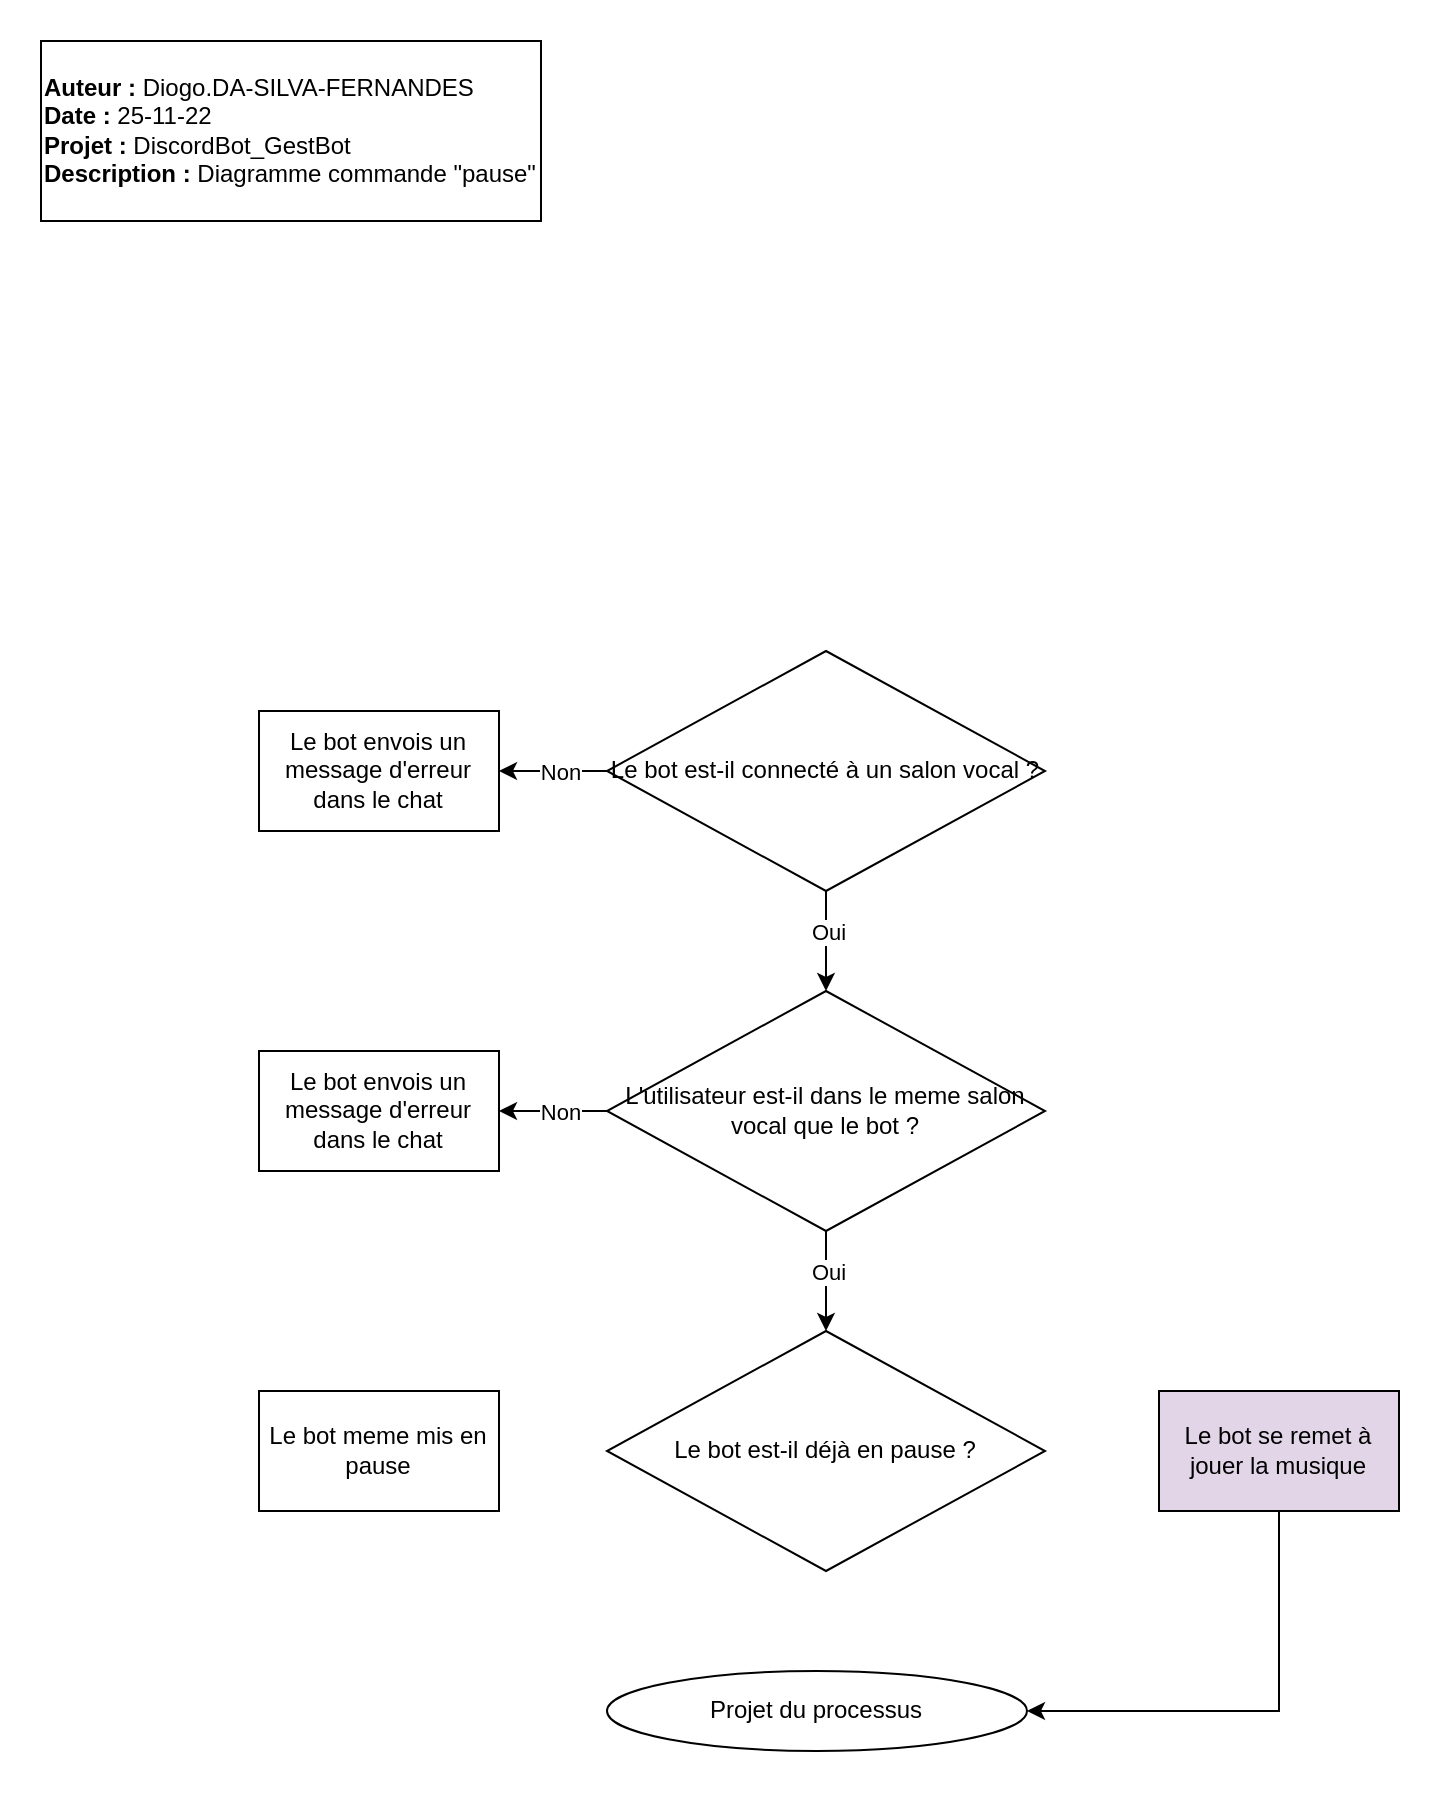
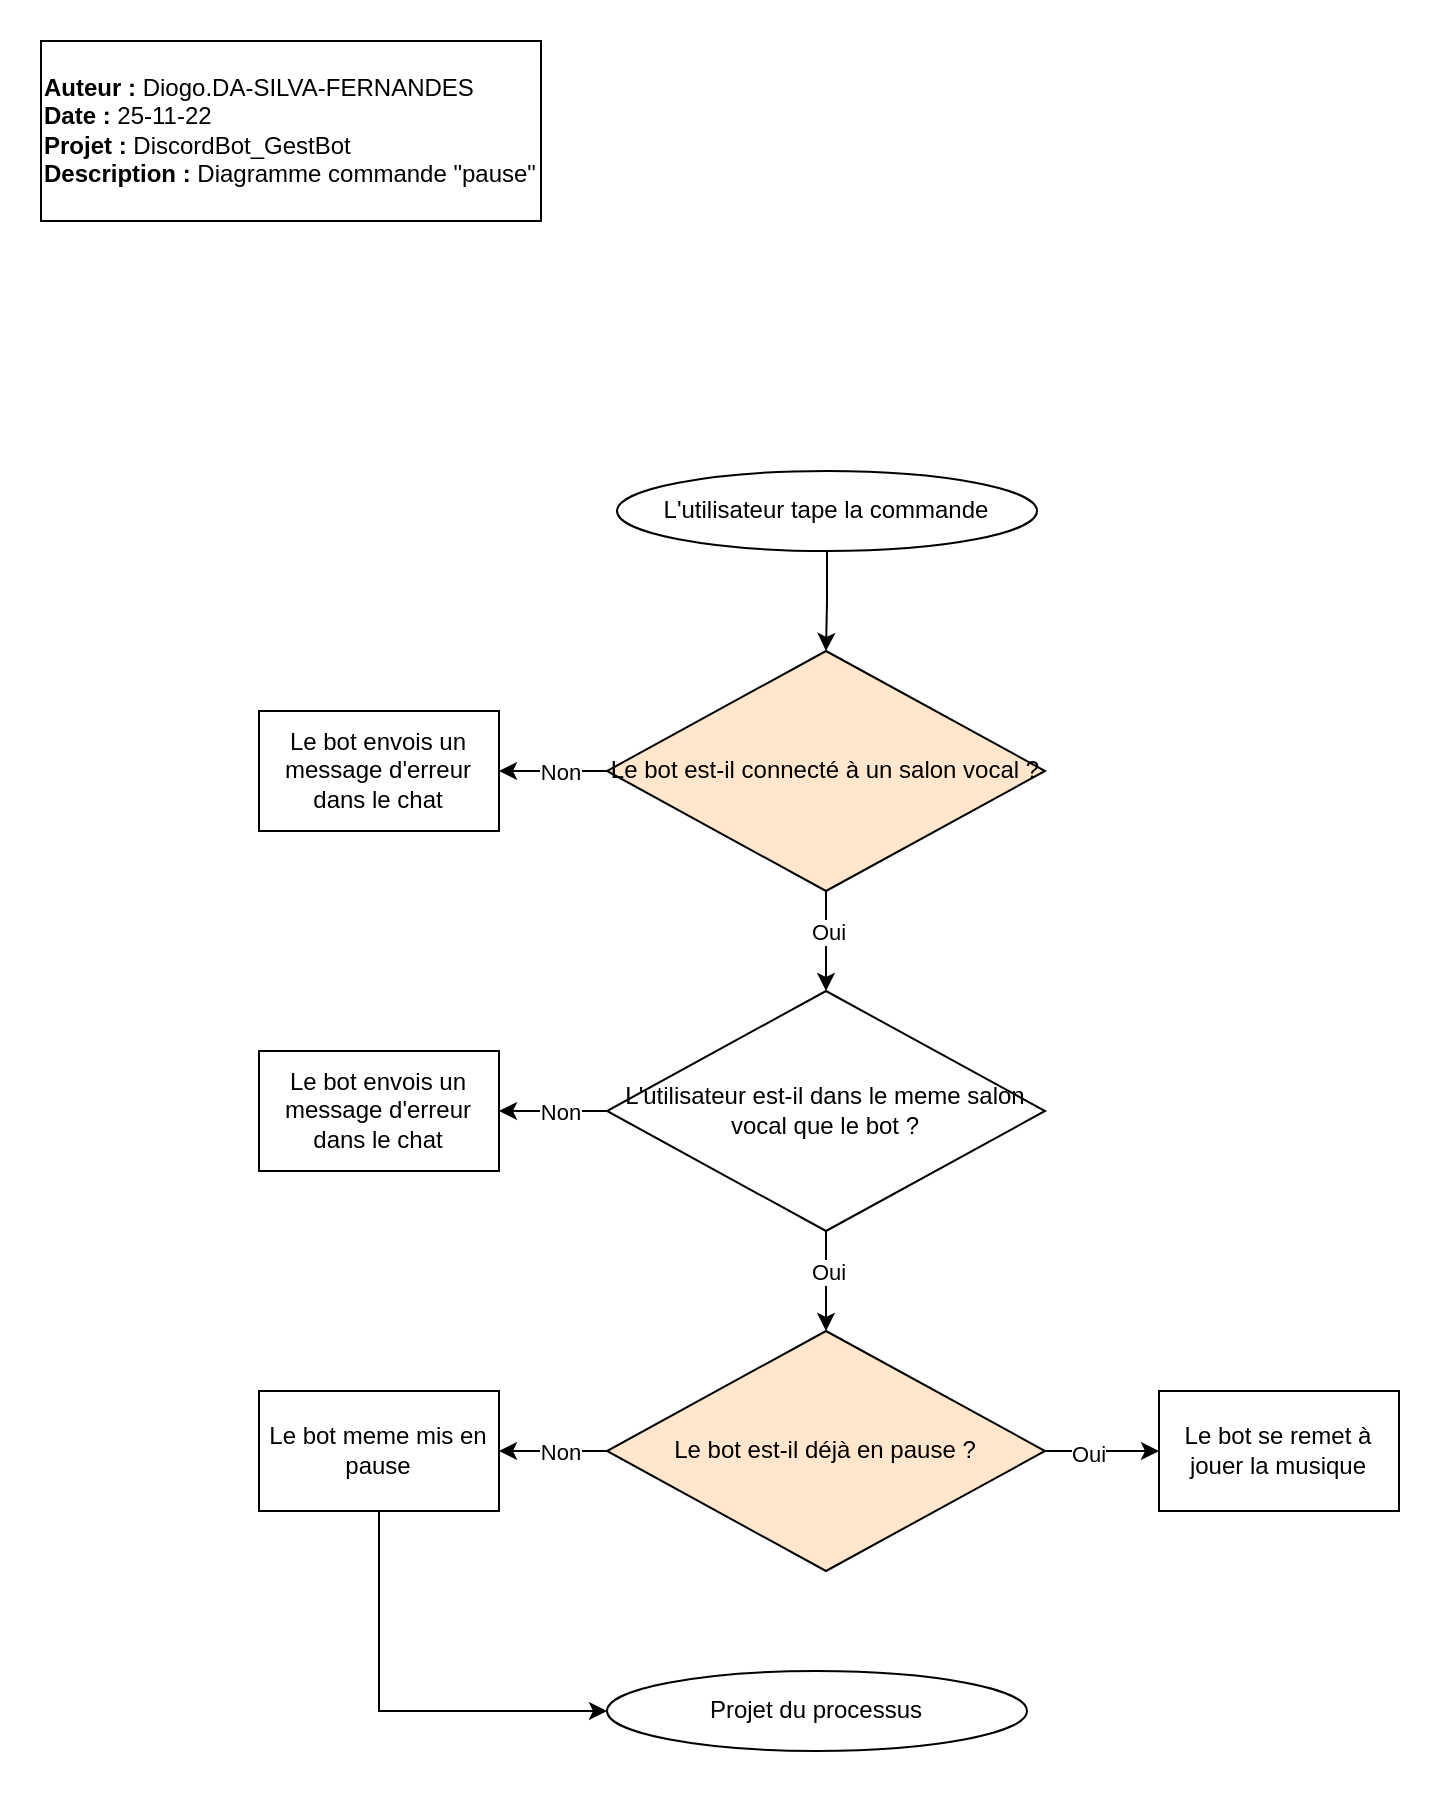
  <mxCell id="0" />
  <mxCell id="1" parent="0" />
+ <mxCell id="2" style="edgeStyle=orthogonalEdgeStyle;rounded=0;orthogonalLoop=1;jettySize=auto;html=1;exitX=0.5;exitY=1;exitDx=0;exitDy=0;entryX=0.5;entryY=0;entryDx=0;entryDy=0;" parent="1" source="3" target="8" edge="1"><mxGeometry relative="1" as="geometry" /></mxCell>
+ <mxCell id="3" value="L'utilisateur tape la commande" style="ellipse;whiteSpace=wrap;html=1;" parent="1" vertex="1"><mxGeometry x="308" y="235" width="210" height="40" as="geometry" /></mxCell>
  <mxCell id="4" style="edgeStyle=orthogonalEdgeStyle;rounded=0;orthogonalLoop=1;jettySize=auto;html=1;exitX=0;exitY=0.5;exitDx=0;exitDy=0;entryX=1;entryY=0.5;entryDx=0;entryDy=0;" parent="1" source="8" target="9" edge="1"><mxGeometry relative="1" as="geometry" /></mxCell>
  <mxCell id="5" value="Non" style="edgeLabel;html=1;align=center;verticalAlign=middle;resizable=0;points=[];" parent="4" vertex="1" connectable="0"><mxGeometry x="0.185" y="-1" relative="1" as="geometry"><mxPoint x="8" y="1" as="offset" /></mxGeometry></mxCell>
  <mxCell id="6" style="edgeStyle=orthogonalEdgeStyle;rounded=0;orthogonalLoop=1;jettySize=auto;html=1;entryX=0.5;entryY=0;entryDx=0;entryDy=0;" parent="1" source="8" target="12" edge="1"><mxGeometry relative="1" as="geometry"><mxPoint x="412.5" y="485" as="targetPoint" /></mxGeometry></mxCell>
  <mxCell id="7" value="Oui" style="edgeLabel;html=1;align=center;verticalAlign=middle;resizable=0;points=[];" parent="6" vertex="1" connectable="0"><mxGeometry x="-0.21" y="1" relative="1" as="geometry"><mxPoint as="offset" /></mxGeometry></mxCell>
- <mxCell id="8" value="Le bot est-il connecté à un salon vocal ?" style="rhombus;whiteSpace=wrap;html=1;" parent="1" vertex="1"><mxGeometry x="303" y="325" width="219" height="120" as="geometry" /></mxCell>
+ <mxCell id="8" value="Le bot est-il connecté à un salon vocal ?" style="rhombus;whiteSpace=wrap;html=1;fillColor=#ffe6cc;" parent="1" vertex="1"><mxGeometry x="303" y="325" width="219" height="120" as="geometry" /></mxCell>
  <mxCell id="9" value="Le bot envois un message d'erreur dans le chat" style="rounded=0;whiteSpace=wrap;html=1;" parent="1" vertex="1"><mxGeometry x="129" y="355" width="120" height="60" as="geometry" /></mxCell>
  <mxCell id="10" style="edgeStyle=orthogonalEdgeStyle;rounded=0;orthogonalLoop=1;jettySize=auto;html=1;exitX=0.5;exitY=1;exitDx=0;exitDy=0;entryX=0.5;entryY=0;entryDx=0;entryDy=0;" parent="1" source="12" target="20" edge="1"><mxGeometry relative="1" as="geometry"><mxPoint x="412" y="665" as="targetPoint" /></mxGeometry></mxCell>
  <mxCell id="11" value="Oui" style="edgeLabel;html=1;align=center;verticalAlign=middle;resizable=0;points=[];" parent="10" vertex="1" connectable="0"><mxGeometry x="-0.283" y="1" relative="1" as="geometry"><mxPoint y="2" as="offset" /></mxGeometry></mxCell>
  <mxCell id="12" value="L'utilisateur est-il dans le meme salon vocal que le bot ?" style="rhombus;whiteSpace=wrap;html=1;" parent="1" vertex="1"><mxGeometry x="303" y="495" width="219" height="120" as="geometry" /></mxCell>
  <mxCell id="13" style="edgeStyle=orthogonalEdgeStyle;rounded=0;orthogonalLoop=1;jettySize=auto;html=1;exitX=0;exitY=0.5;exitDx=0;exitDy=0;entryX=1;entryY=0.5;entryDx=0;entryDy=0;" parent="1" source="12" target="15" edge="1"><mxGeometry relative="1" as="geometry"><mxPoint x="303" y="555" as="sourcePoint" /></mxGeometry></mxCell>
  <mxCell id="14" value="Non" style="edgeLabel;html=1;align=center;verticalAlign=middle;resizable=0;points=[];" parent="13" vertex="1" connectable="0"><mxGeometry x="0.185" y="-1" relative="1" as="geometry"><mxPoint x="8" y="1" as="offset" /></mxGeometry></mxCell>
  <mxCell id="15" value="Le bot envois un message d'erreur dans le chat" style="rounded=0;whiteSpace=wrap;html=1;" parent="1" vertex="1"><mxGeometry x="129" y="525" width="120" height="60" as="geometry" /></mxCell>
- <mxCell id="20" value="Le bot est-il déjà en pause ?" style="rhombus;whiteSpace=wrap;html=1;" parent="1" vertex="1"><mxGeometry x="303" y="665" width="219" height="120" as="geometry" /></mxCell>
+ <mxCell id="16" style="edgeStyle=orthogonalEdgeStyle;rounded=0;orthogonalLoop=1;jettySize=auto;html=1;exitX=0;exitY=0.5;exitDx=0;exitDy=0;entryX=1;entryY=0.5;entryDx=0;entryDy=0;" parent="1" source="20" target="22" edge="1"><mxGeometry relative="1" as="geometry" /></mxCell>
+ <mxCell id="17" value="Non" style="edgeLabel;html=1;align=center;verticalAlign=middle;resizable=0;points=[];" parent="16" vertex="1" connectable="0"><mxGeometry x="0.183" y="-1" relative="1" as="geometry"><mxPoint x="8" y="1" as="offset" /></mxGeometry></mxCell>
+ <mxCell id="18" style="edgeStyle=orthogonalEdgeStyle;rounded=0;orthogonalLoop=1;jettySize=auto;html=1;exitX=1;exitY=0.5;exitDx=0;exitDy=0;entryX=0;entryY=0.5;entryDx=0;entryDy=0;" parent="1" source="20" target="24" edge="1"><mxGeometry relative="1" as="geometry" /></mxCell>
+ <mxCell id="19" value="Oui" style="edgeLabel;html=1;align=center;verticalAlign=middle;resizable=0;points=[];" parent="18" vertex="1" connectable="0"><mxGeometry x="-0.265" y="-1" relative="1" as="geometry"><mxPoint as="offset" /></mxGeometry></mxCell>
+ <mxCell id="20" value="Le bot est-il déjà en pause ?" style="rhombus;whiteSpace=wrap;html=1;fillColor=#ffe6cc;" parent="1" vertex="1"><mxGeometry x="303" y="665" width="219" height="120" as="geometry" /></mxCell>
+ <mxCell id="21" style="edgeStyle=orthogonalEdgeStyle;rounded=0;orthogonalLoop=1;jettySize=auto;html=1;exitX=0.5;exitY=1;exitDx=0;exitDy=0;entryX=0;entryY=0.5;entryDx=0;entryDy=0;" parent="1" source="22" target="25" edge="1"><mxGeometry relative="1" as="geometry" /></mxCell>
  <mxCell id="22" value="Le bot meme mis en pause" style="rounded=0;whiteSpace=wrap;html=1;" parent="1" vertex="1"><mxGeometry x="129" y="695" width="120" height="60" as="geometry" /></mxCell>
- <mxCell id="23" style="edgeStyle=orthogonalEdgeStyle;rounded=0;orthogonalLoop=1;jettySize=auto;html=1;exitX=0.5;exitY=1;exitDx=0;exitDy=0;entryX=1;entryY=0.5;entryDx=0;entryDy=0;" parent="1" source="24" target="25" edge="1"><mxGeometry relative="1" as="geometry" /></mxCell>
- <mxCell id="24" value="Le bot se remet à jouer la musique" style="rounded=0;whiteSpace=wrap;html=1;fillColor=#e1d5e7;" parent="1" vertex="1"><mxGeometry x="579" y="695" width="120" height="60" as="geometry" /></mxCell>
+ <mxCell id="24" value="Le bot se remet à jouer la musique" style="rounded=0;whiteSpace=wrap;html=1;" parent="1" vertex="1"><mxGeometry x="579" y="695" width="120" height="60" as="geometry" /></mxCell>
  <mxCell id="25" value="Projet du processus" style="ellipse;whiteSpace=wrap;html=1;" parent="1" vertex="1"><mxGeometry x="303" y="835" width="210" height="40" as="geometry" /></mxCell>
  <mxCell id="26" value="&lt;div&gt;&lt;b&gt;Auteur :&lt;/b&gt; Diogo.DA-SILVA-FERNANDES&lt;/div&gt;&lt;div&gt;&lt;b&gt;Date :&lt;/b&gt; 25-11-22&lt;/div&gt;&lt;div&gt;&lt;b&gt;Projet :&lt;/b&gt; DiscordBot_GestBot&lt;br&gt;&lt;b&gt;Description :&lt;/b&gt; Diagramme commande &quot;pause&quot;&lt;br&gt;&lt;/div&gt;" style="rounded=0;whiteSpace=wrap;html=1;align=left;glass=0;shadow=0;sketch=0;" vertex="1" parent="1"><mxGeometry x="20" y="20" width="250" height="90" as="geometry" /></mxCell>
